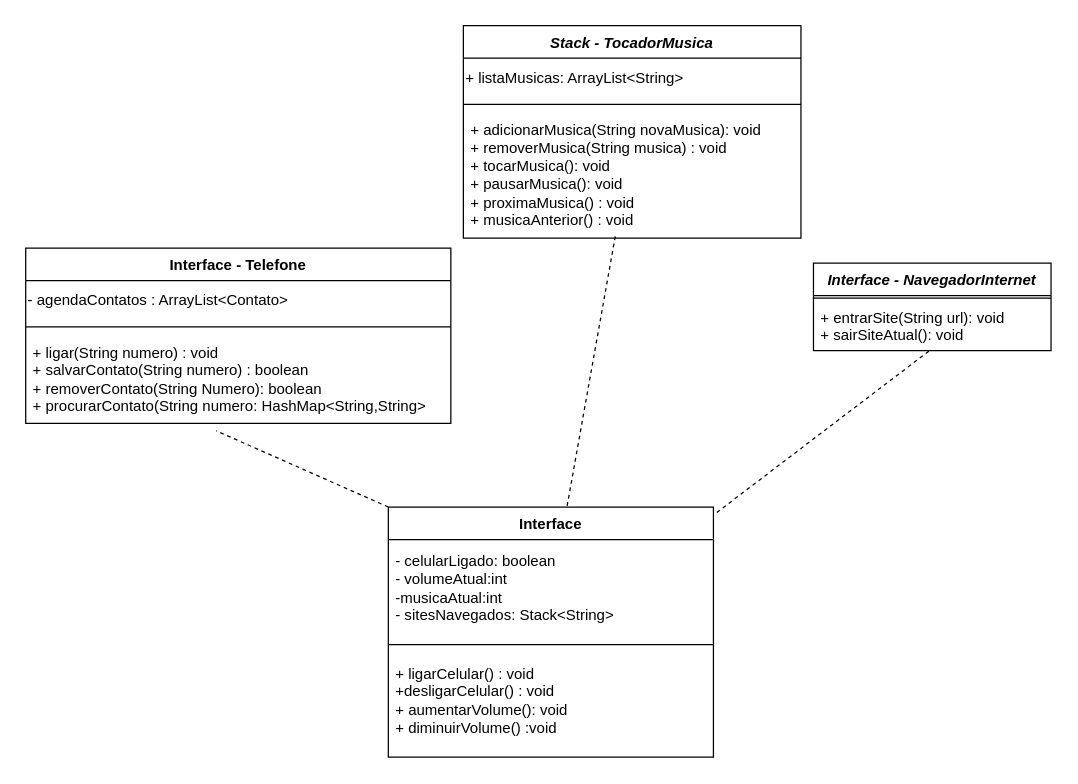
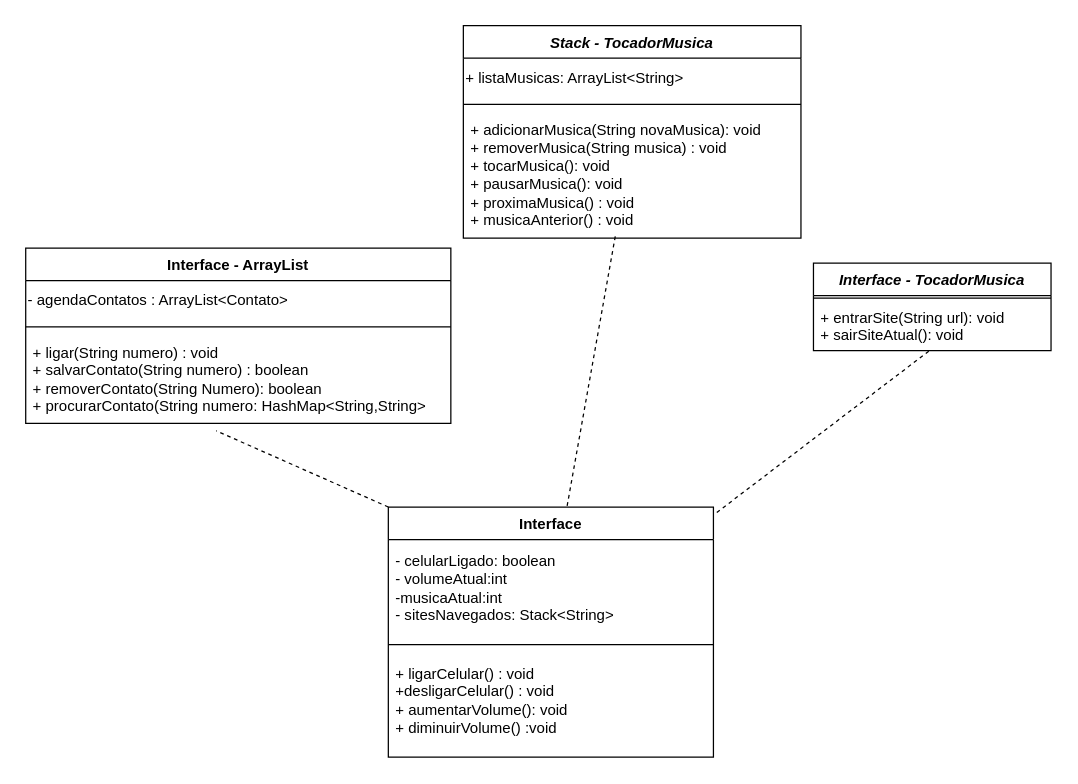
  <mxCell id="0" />
  <mxCell id="1" parent="0" />
- <mxCell id="2" value="Interface - Telefone&#10;&#10;" style="swimlane;fontStyle=1;align=center;verticalAlign=top;childLayout=stackLayout;horizontal=1;startSize=26;horizontalStack=0;resizeParent=1;resizeParentMax=0;resizeLast=0;collapsible=1;marginBottom=0;" parent="1" vertex="1"><mxGeometry x="20" y="198" width="340" height="140" as="geometry"><mxRectangle x="70" y="380" width="100" height="30" as="alternateBounds" /></mxGeometry></mxCell>
+ <mxCell id="2" value="Interface - ArrayList&#10;&#10;" style="swimlane;fontStyle=1;align=center;verticalAlign=top;childLayout=stackLayout;horizontal=1;startSize=26;horizontalStack=0;resizeParent=1;resizeParentMax=0;resizeLast=0;collapsible=1;marginBottom=0;" parent="1" vertex="1"><mxGeometry x="20" y="198" width="340" height="140" as="geometry"><mxRectangle x="70" y="380" width="100" height="30" as="alternateBounds" /></mxGeometry></mxCell>
  <mxCell id="3" value="- agendaContatos : ArrayList&lt;Contato&gt;" style="text;align=left;verticalAlign=middle;resizable=0;points=[];autosize=1;strokeColor=none;fillColor=none;" parent="2" vertex="1"><mxGeometry y="26" width="340" height="30" as="geometry" /></mxCell>
  <mxCell id="4" value="" style="line;strokeWidth=1;fillColor=none;align=left;verticalAlign=middle;spacingTop=-1;spacingLeft=3;spacingRight=3;rotatable=0;labelPosition=right;points=[];portConstraint=eastwest;strokeColor=inherit;" parent="2" vertex="1"><mxGeometry y="56" width="340" height="14" as="geometry" /></mxCell>
  <mxCell id="5" value="+ ligar(String numero) : void&lt;div&gt;+ salvarContato(String numero) : boolean&lt;/div&gt;&lt;div&gt;+ removerContato(String Numero): boolean&lt;/div&gt;&lt;div&gt;+ procurarContato(String numero:&amp;nbsp;HashMap&amp;lt;String,String&amp;gt;&lt;/div&gt;" style="text;strokeColor=none;fillColor=none;align=left;verticalAlign=top;spacingLeft=4;spacingRight=4;overflow=hidden;rotatable=0;points=[[0,0.5],[1,0.5]];portConstraint=eastwest;whiteSpace=wrap;html=1;" parent="2" vertex="1"><mxGeometry y="70" width="340" height="70" as="geometry" /></mxCell>
  <mxCell id="6" value="&lt;i&gt;Stack - TocadorMusica&lt;/i&gt;&lt;div&gt;&lt;br&gt;&lt;/div&gt;" style="swimlane;fontStyle=1;align=center;verticalAlign=top;childLayout=stackLayout;horizontal=1;startSize=26;horizontalStack=0;resizeParent=1;resizeParentMax=0;resizeLast=0;collapsible=1;marginBottom=0;whiteSpace=wrap;html=1;" parent="1" vertex="1"><mxGeometry x="370" y="20" width="270" height="170" as="geometry" /></mxCell>
  <mxCell id="7" value="+ listaMusicas: ArrayList&lt;String&gt;" style="text;align=left;verticalAlign=middle;resizable=0;points=[];autosize=1;strokeColor=none;fillColor=none;" parent="6" vertex="1"><mxGeometry y="26" width="270" height="30" as="geometry" /></mxCell>
  <mxCell id="8" value="" style="line;strokeWidth=1;fillColor=none;align=left;verticalAlign=middle;spacingTop=-1;spacingLeft=3;spacingRight=3;rotatable=0;labelPosition=right;points=[];portConstraint=eastwest;strokeColor=inherit;" parent="6" vertex="1"><mxGeometry y="56" width="270" height="14" as="geometry" /></mxCell>
  <mxCell id="9" value="&lt;div&gt;+ adicionarMusica(String novaMusica): void&lt;/div&gt;&lt;div&gt;+ removerMusica(String musica) : void&lt;/div&gt;+ tocarMusica(): void&lt;div&gt;+ pausarMusica(): void&lt;br&gt;+ proximaMusica() : void&lt;/div&gt;&lt;div&gt;+ musicaAnterior() : void&lt;/div&gt;" style="text;strokeColor=none;fillColor=none;align=left;verticalAlign=top;spacingLeft=4;spacingRight=4;overflow=hidden;rotatable=0;points=[[0,0.5],[1,0.5]];portConstraint=eastwest;whiteSpace=wrap;html=1;" parent="6" vertex="1"><mxGeometry y="70" width="270" height="100" as="geometry" /></mxCell>
- <mxCell id="10" value="&lt;i&gt;Interface -&amp;nbsp;&lt;span style=&quot;background-color: initial;&quot;&gt;NavegadorInternet&lt;/span&gt;&lt;/i&gt;&lt;div&gt;&lt;div&gt;&lt;br&gt;&lt;/div&gt;&lt;/div&gt;" style="swimlane;fontStyle=1;align=center;verticalAlign=top;childLayout=stackLayout;horizontal=1;startSize=26;horizontalStack=0;resizeParent=1;resizeParentMax=0;resizeLast=0;collapsible=1;marginBottom=0;whiteSpace=wrap;html=1;" parent="1" vertex="1"><mxGeometry x="650" y="210" width="190" height="70" as="geometry" /></mxCell>
+ <mxCell id="10" value="&lt;i&gt;Interface -&amp;nbsp;&lt;span style=&quot;background-color: initial;&quot;&gt;TocadorMusica&lt;/span&gt;&lt;/i&gt;&lt;div&gt;&lt;div&gt;&lt;br&gt;&lt;/div&gt;&lt;/div&gt;" style="swimlane;fontStyle=1;align=center;verticalAlign=top;childLayout=stackLayout;horizontal=1;startSize=26;horizontalStack=0;resizeParent=1;resizeParentMax=0;resizeLast=0;collapsible=1;marginBottom=0;whiteSpace=wrap;html=1;" parent="1" vertex="1"><mxGeometry x="650" y="210" width="190" height="70" as="geometry" /></mxCell>
  <mxCell id="11" value="" style="line;strokeWidth=1;fillColor=none;align=left;verticalAlign=middle;spacingTop=-1;spacingLeft=3;spacingRight=3;rotatable=0;labelPosition=right;points=[];portConstraint=eastwest;strokeColor=inherit;" parent="10" vertex="1"><mxGeometry y="26" width="190" height="4" as="geometry" /></mxCell>
  <mxCell id="12" value="+ entrarSite(String url): void&lt;div&gt;+ sairSiteAtual(): void&lt;/div&gt;&lt;div&gt;&lt;br&gt;&lt;/div&gt;&lt;div&gt;&lt;br&gt;&lt;/div&gt;&lt;div&gt;&lt;br&gt;&lt;/div&gt;" style="text;strokeColor=none;fillColor=none;align=left;verticalAlign=top;spacingLeft=4;spacingRight=4;overflow=hidden;rotatable=0;points=[[0,0.5],[1,0.5]];portConstraint=eastwest;whiteSpace=wrap;html=1;" parent="10" vertex="1"><mxGeometry y="30" width="190" height="40" as="geometry" /></mxCell>
  <mxCell id="13" value="" style="endArrow=none;dashed=1;html=1;rounded=0;entryX=0.448;entryY=1.086;entryDx=0;entryDy=0;entryPerimeter=0;exitX=0;exitY=0;exitDx=0;exitDy=0;" parent="1" source="16" target="5" edge="1"><mxGeometry width="50" height="50" relative="1" as="geometry"><mxPoint x="330" y="390" as="sourcePoint" /><mxPoint x="500" y="420" as="targetPoint" /></mxGeometry></mxCell>
  <mxCell id="14" value="" style="endArrow=none;dashed=1;html=1;rounded=0;entryX=0.45;entryY=0.985;entryDx=0;entryDy=0;entryPerimeter=0;exitX=0.546;exitY=0.025;exitDx=0;exitDy=0;exitPerimeter=0;" parent="1" source="16" target="9" edge="1"><mxGeometry width="50" height="50" relative="1" as="geometry"><mxPoint x="450" y="390" as="sourcePoint" /><mxPoint x="500" y="340" as="targetPoint" /></mxGeometry></mxCell>
  <mxCell id="15" value="" style="endArrow=none;dashed=1;html=1;rounded=0;entryX=0.488;entryY=1;entryDx=0;entryDy=0;entryPerimeter=0;exitX=0.992;exitY=0.04;exitDx=0;exitDy=0;exitPerimeter=0;" parent="1" source="16" target="12" edge="1"><mxGeometry width="50" height="50" relative="1" as="geometry"><mxPoint x="570" y="390" as="sourcePoint" /><mxPoint x="590" y="350" as="targetPoint" /></mxGeometry></mxCell>
  <mxCell id="16" value="Interface&lt;div&gt;&lt;br&gt;&lt;/div&gt;" style="swimlane;fontStyle=1;align=center;verticalAlign=top;childLayout=stackLayout;horizontal=1;startSize=26;horizontalStack=0;resizeParent=1;resizeParentMax=0;resizeLast=0;collapsible=1;marginBottom=0;whiteSpace=wrap;html=1;" parent="1" vertex="1"><mxGeometry x="310" y="405" width="260" height="200" as="geometry" /></mxCell>
  <mxCell id="17" value="&lt;span style=&quot;color: rgba(0, 0, 0, 0); font-family: monospace; font-size: 0px; text-wrap: nowrap;&quot;&gt;%3CmxGraphModel%3E%3Croot%3E%3CmxCell%20id%3D%220%22%2F%3E%3CmxCell%20id%3D%221%22%20parent%3D%220%22%2F%3E%3CmxCell%20id%3D%222%22%20value%3D%22-%20agendaContatos%20%3A%20ArrayList%26amp%3Blt%3BContato%26amp%3Bgt%3B%26lt%3Bdiv%26gt%3B-listaMusicas%3A%20ArrayList%26amp%3Blt%3BString%26amp%3Bgt%3B%26lt%3B%2Fdiv%26gt%3B%26lt%3Bdiv%26gt%3B-%20pilhaSites%3A%20Stack%26amp%3Blt%3BString%26amp%3Bgt%3B%26lt%3B%2Fdiv%26gt%3B%22%20style%3D%22text%3BstrokeColor%3Dnone%3BfillColor%3Dnone%3Balign%3Dleft%3BverticalAlign%3Dtop%3BspacingLeft%3D4%3BspacingRight%3D4%3Boverflow%3Dhidden%3Brotatable%3D0%3Bpoints%3D%5B%5B0%2C0.5%5D%2C%5B1%2C0.5%5D%5D%3BportConstraint%3Deastwest%3BwhiteSpace%3Dwrap%3Bhtml%3D1%3B%22%20vertex%3D%221%22%20parent%3D%221%22%3E%3CmxGeometry%20x%3D%22270%22%20y%3D%22596%22%20width%3D%22240%22%20height%3D%2254%22%20as%3D%22geometry%22%2F%3E%3C%2FmxCell%3E%3C%2Froot%3E%3C%2FmxGraphModel%3E&lt;/span&gt;" style="text;strokeColor=none;fillColor=none;align=left;verticalAlign=top;spacingLeft=4;spacingRight=4;overflow=hidden;rotatable=0;points=[[0,0.5],[1,0.5]];portConstraint=eastwest;whiteSpace=wrap;html=1;" parent="16" vertex="1"><mxGeometry y="26" width="260" height="4" as="geometry" /></mxCell>
  <mxCell id="18" value="&lt;div&gt;- celularLigado: boolean&lt;/div&gt;&lt;div&gt;- volumeAtual:int&lt;/div&gt;&lt;div&gt;&lt;span style=&quot;background-color: initial;&quot;&gt;-musicaAtual:int&lt;/span&gt;&lt;br&gt;&lt;/div&gt;&lt;div&gt;-&lt;span style=&quot;text-wrap: nowrap; background-color: initial;&quot;&gt;&amp;nbsp;sitesNavegados: Stack&amp;lt;String&amp;gt;&lt;/span&gt;&lt;/div&gt;&lt;div&gt;&lt;br&gt;&lt;/div&gt;&lt;div&gt;&lt;br&gt;&lt;/div&gt;" style="text;strokeColor=none;fillColor=none;align=left;verticalAlign=top;spacingLeft=4;spacingRight=4;overflow=hidden;rotatable=0;points=[[0,0.5],[1,0.5]];portConstraint=eastwest;whiteSpace=wrap;html=1;" parent="16" vertex="1"><mxGeometry y="30" width="260" height="70" as="geometry" /></mxCell>
  <mxCell id="19" value="" style="line;strokeWidth=1;fillColor=none;align=left;verticalAlign=middle;spacingTop=-1;spacingLeft=3;spacingRight=3;rotatable=0;labelPosition=right;points=[];portConstraint=eastwest;strokeColor=inherit;" parent="16" vertex="1"><mxGeometry y="100" width="260" height="20" as="geometry" /></mxCell>
  <mxCell id="20" value="+ ligarCelular() : void&lt;div&gt;+desligarCelular() : void&lt;/div&gt;&lt;div&gt;+ aumentarVolume(): void&lt;/div&gt;&lt;div&gt;+ diminuirVolume() :void&lt;/div&gt;" style="text;strokeColor=none;fillColor=none;align=left;verticalAlign=top;spacingLeft=4;spacingRight=4;overflow=hidden;rotatable=0;points=[[0,0.5],[1,0.5]];portConstraint=eastwest;whiteSpace=wrap;html=1;" parent="16" vertex="1"><mxGeometry y="120" width="260" height="80" as="geometry" /></mxCell>
